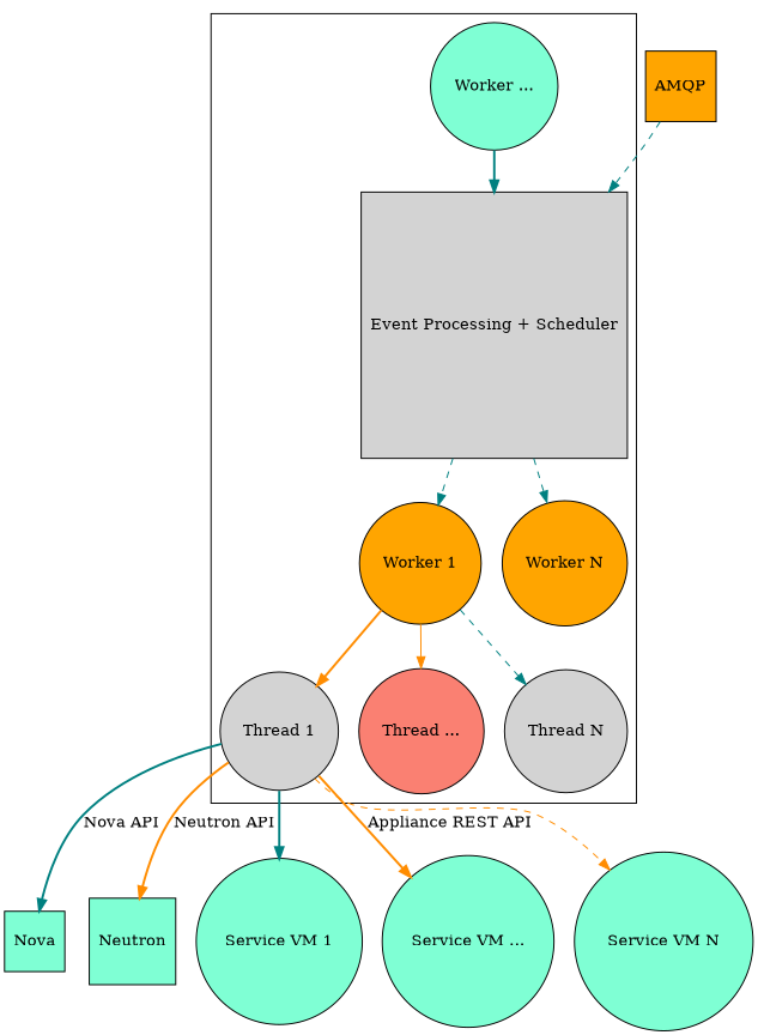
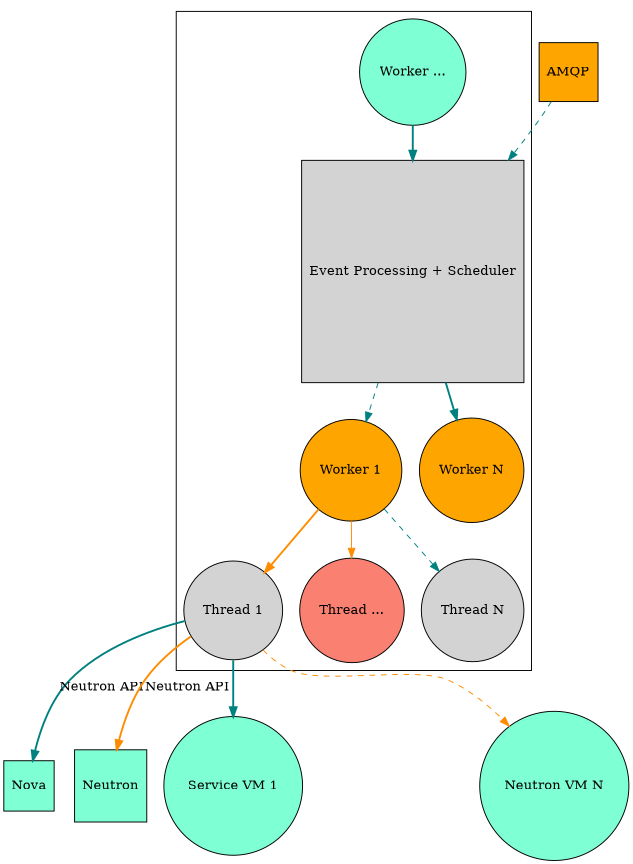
  digraph {
    node [fillcolor=aquamarine shape=circle style=filled]
    edge [color=teal style=bold]
    "Event Processing + Scheduler" [fillcolor=lightgrey shape=square]
    "Worker 1" [fillcolor=orange]
    "Worker ..."
    "Worker N" [fillcolor=orange]
    "Thread 1" [fillcolor=lightgrey]
    "Thread ..." [fillcolor=salmon]
    "Thread N" [fillcolor=lightgrey]
    Nova [shape=square]
    Neutron [shape=square]
    "Service VM 1"
-   "Service VM ..."
-   "Service VM N"
+   "Service VM N" [label="Neutron VM N"]
    AMQP [fillcolor=orange shape=square]
    subgraph cluster_1 {
      "Event Processing + Scheduler"
      "Worker 1"
      "Worker ..."
      "Worker N"
      "Thread 1"
      "Thread ..."
      "Thread N"
    }
    "Event Processing + Scheduler" -> "Worker 1" [style=dashed]
-   "Event Processing + Scheduler" -> "Worker N" [style=dashed]
+   "Event Processing + Scheduler" -> "Worker N"
    "Worker 1" -> "Thread 1" [color=darkorange]
    "Worker 1" -> "Thread ..." [color=darkorange style=solid]
    "Worker 1" -> "Thread N" [style=dashed]
    "Worker ..." -> "Event Processing + Scheduler"
-   "Thread 1" -> Nova [label="Nova API"]
+   "Thread 1" -> Nova [label="Neutron API"]
    "Thread 1" -> Neutron [color=darkorange label="Neutron API"]
    "Thread 1" -> "Service VM 1"
-   "Thread 1" -> "Service VM ..." [color=darkorange label="Appliance REST API"]
    "Thread 1" -> "Service VM N" [color=darkorange style=dashed]
    AMQP -> "Event Processing + Scheduler" [style=dashed]
  }
